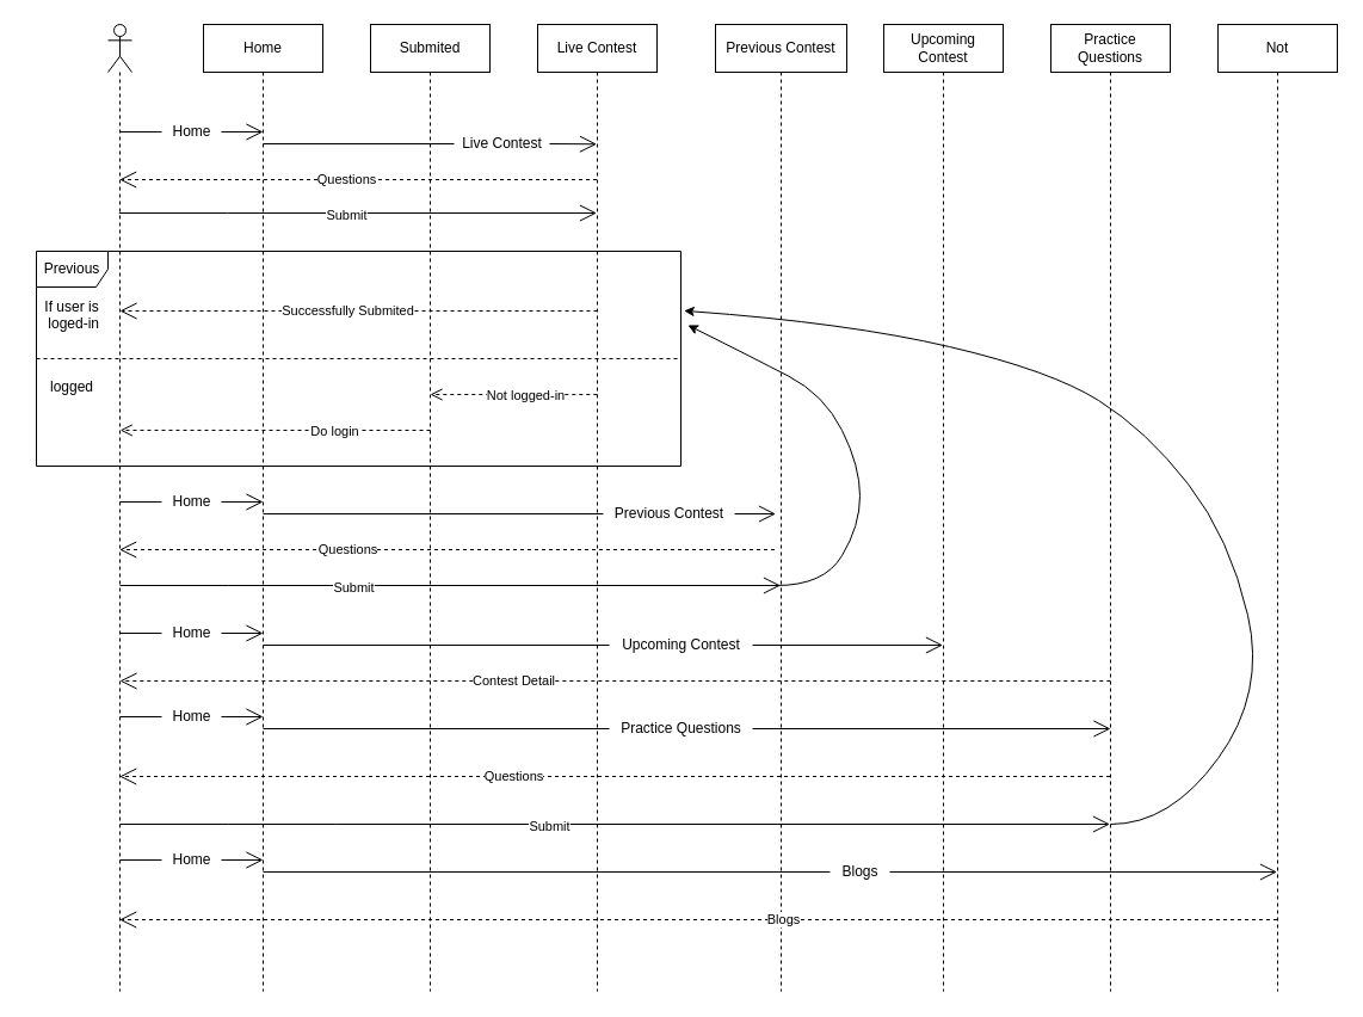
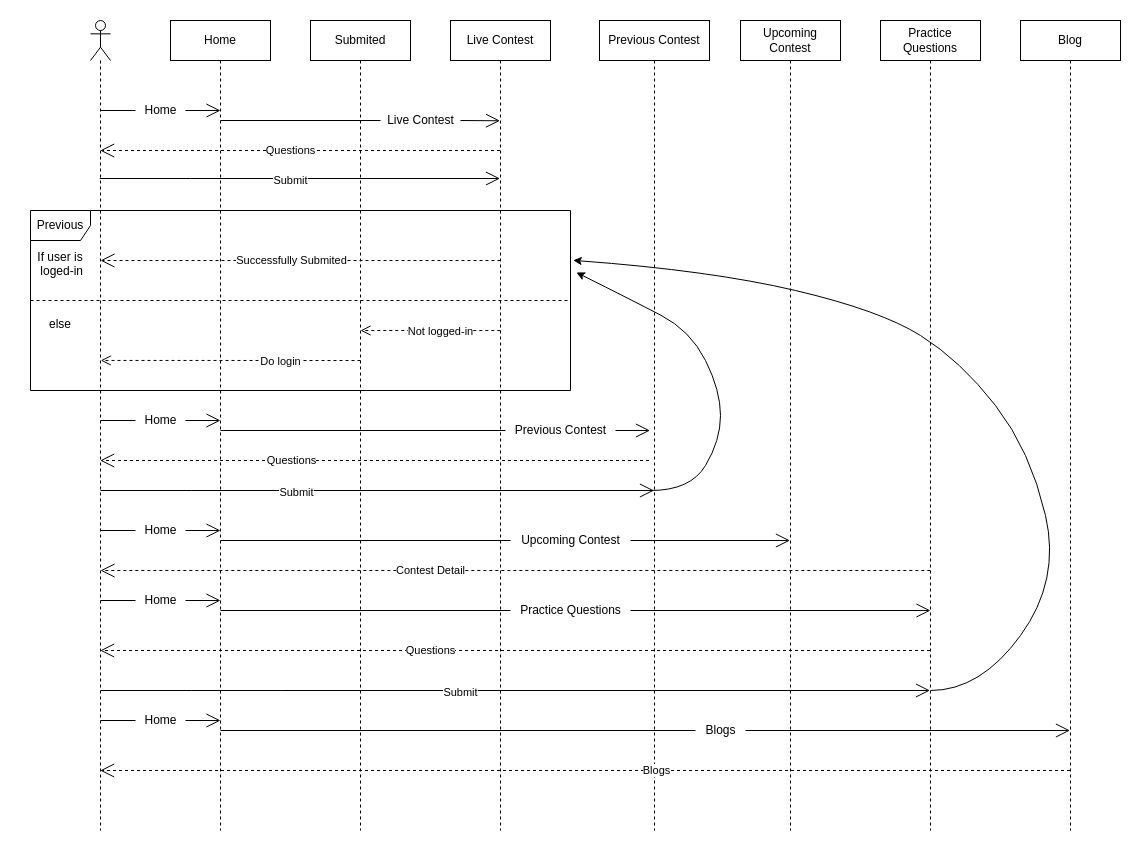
  <mxCell id="0" />
  <mxCell id="1" parent="0" />
  <mxCell id="2" value="Home" style="shape=umlLifeline;perimeter=lifelinePerimeter;whiteSpace=wrap;html=1;container=1;collapsible=0;recursiveResize=0;outlineConnect=0;" vertex="1" parent="1"><mxGeometry x="170" y="20" width="100" height="810" as="geometry" /></mxCell>
  <mxCell id="3" value="Questions" style="endArrow=open;endSize=12;dashed=1;html=1;rounded=0;" edge="1" parent="2"><mxGeometry x="0.048" width="160" relative="1" as="geometry"><mxPoint x="329.5" y="130" as="sourcePoint" /><mxPoint x="-70.333" y="130" as="targetPoint" /><Array as="points"><mxPoint x="140" y="130" /></Array><mxPoint as="offset" /></mxGeometry></mxCell>
  <mxCell id="4" value="" style="shape=umlLifeline;participant=umlActor;perimeter=lifelinePerimeter;whiteSpace=wrap;html=1;container=1;collapsible=0;recursiveResize=0;verticalAlign=top;spacingTop=36;outlineConnect=0;" vertex="1" parent="2"><mxGeometry x="-80" width="20" height="810" as="geometry" /></mxCell>
  <mxCell id="5" value="Live Contest" style="shape=umlLifeline;perimeter=lifelinePerimeter;whiteSpace=wrap;html=1;container=1;collapsible=0;recursiveResize=0;outlineConnect=0;" vertex="1" parent="1"><mxGeometry x="450" y="20" width="100" height="810" as="geometry" /></mxCell>
  <mxCell id="6" value="Contest Detail" style="endArrow=open;endSize=12;dashed=1;html=1;rounded=0;" edge="1" parent="5"><mxGeometry x="0.204" width="160" relative="1" as="geometry"><mxPoint x="479.83" y="550" as="sourcePoint" /><mxPoint x="-350.003" y="550" as="targetPoint" /><Array as="points"><mxPoint x="-39.67" y="550" /><mxPoint x="-229.67" y="550" /></Array><mxPoint as="offset" /></mxGeometry></mxCell>
- <mxCell id="7" value="Not" style="shape=umlLifeline;perimeter=lifelinePerimeter;whiteSpace=wrap;html=1;container=1;collapsible=0;recursiveResize=0;outlineConnect=0;" vertex="1" parent="1"><mxGeometry x="1020" y="20" width="100" height="810" as="geometry" /></mxCell>
+ <mxCell id="7" value="Blog" style="shape=umlLifeline;perimeter=lifelinePerimeter;whiteSpace=wrap;html=1;container=1;collapsible=0;recursiveResize=0;outlineConnect=0;" vertex="1" parent="1"><mxGeometry x="1020" y="20" width="100" height="810" as="geometry" /></mxCell>
  <mxCell id="8" value="Practice Questions" style="shape=umlLifeline;perimeter=lifelinePerimeter;whiteSpace=wrap;html=1;container=1;collapsible=0;recursiveResize=0;outlineConnect=0;" vertex="1" parent="1"><mxGeometry x="880" y="20" width="100" height="810" as="geometry" /></mxCell>
  <mxCell id="9" value="" style="curved=1;endArrow=classic;html=1;rounded=0;entryX=1.005;entryY=0.277;entryDx=0;entryDy=0;entryPerimeter=0;" edge="1" parent="8" target="50"><mxGeometry width="50" height="50" relative="1" as="geometry"><mxPoint x="50" y="670" as="sourcePoint" /><mxPoint x="-320" y="280" as="targetPoint" /><Array as="points"><mxPoint x="100" y="670" /><mxPoint x="180" y="560" /><mxPoint x="150" y="430" /><mxPoint x="80" y="340" /><mxPoint y="290" /><mxPoint x="-170" y="250" /></Array></mxGeometry></mxCell>
  <mxCell id="10" value="Previous Contest" style="shape=umlLifeline;perimeter=lifelinePerimeter;whiteSpace=wrap;html=1;container=1;collapsible=0;recursiveResize=0;outlineConnect=0;" vertex="1" parent="1"><mxGeometry x="599" y="20" width="110" height="810" as="geometry" /></mxCell>
  <mxCell id="11" value="Upcoming Contest" style="shape=umlLifeline;perimeter=lifelinePerimeter;whiteSpace=wrap;html=1;container=1;collapsible=0;recursiveResize=0;outlineConnect=0;" vertex="1" parent="1"><mxGeometry x="740" y="20" width="100" height="810" as="geometry" /></mxCell>
  <mxCell id="12" value="" style="endArrow=open;endFill=1;endSize=12;html=1;rounded=0;startArrow=none;" edge="1" parent="1" source="13"><mxGeometry width="160" relative="1" as="geometry"><mxPoint x="100" y="110" as="sourcePoint" /><mxPoint x="220" y="110" as="targetPoint" /></mxGeometry></mxCell>
  <mxCell id="13" value="Home" style="text;html=1;align=center;verticalAlign=middle;resizable=0;points=[];autosize=1;strokeColor=none;fillColor=none;" vertex="1" parent="1"><mxGeometry x="135" y="100" width="50" height="20" as="geometry" /></mxCell>
  <mxCell id="14" value="" style="endArrow=none;endFill=1;endSize=12;html=1;rounded=0;" edge="1" parent="1" target="13"><mxGeometry width="160" relative="1" as="geometry"><mxPoint x="100" y="110" as="sourcePoint" /><mxPoint x="220" y="110" as="targetPoint" /></mxGeometry></mxCell>
  <mxCell id="15" value="Live Contest" style="text;html=1;align=center;verticalAlign=middle;resizable=0;points=[];autosize=1;strokeColor=none;fillColor=none;" vertex="1" parent="1"><mxGeometry x="380" y="110" width="80" height="20" as="geometry" /></mxCell>
  <mxCell id="16" value="" style="endArrow=none;endFill=1;endSize=12;html=1;rounded=0;" edge="1" target="15" parent="1"><mxGeometry width="160" relative="1" as="geometry"><mxPoint x="220" y="120" as="sourcePoint" /><mxPoint x="340" y="120" as="targetPoint" /></mxGeometry></mxCell>
  <mxCell id="17" value="" style="endArrow=open;endFill=1;endSize=12;html=1;rounded=0;startArrow=none;" edge="1" parent="1"><mxGeometry width="160" relative="1" as="geometry"><mxPoint x="460" y="120" as="sourcePoint" /><mxPoint x="499.5" y="120.28" as="targetPoint" /></mxGeometry></mxCell>
  <mxCell id="18" value="" style="endArrow=none;endFill=1;endSize=12;html=1;rounded=0;" edge="1" target="19" parent="1"><mxGeometry width="160" relative="1" as="geometry"><mxPoint x="100" y="420" as="sourcePoint" /><mxPoint x="220" y="420" as="targetPoint" /></mxGeometry></mxCell>
  <mxCell id="19" value="Home" style="text;html=1;align=center;verticalAlign=middle;resizable=0;points=[];autosize=1;strokeColor=none;fillColor=none;" vertex="1" parent="1"><mxGeometry x="135" y="410" width="50" height="20" as="geometry" /></mxCell>
  <mxCell id="20" value="" style="endArrow=open;endFill=1;endSize=12;html=1;rounded=0;startArrow=none;" edge="1" parent="1"><mxGeometry width="160" relative="1" as="geometry"><mxPoint x="185" y="420" as="sourcePoint" /><mxPoint x="220" y="420" as="targetPoint" /></mxGeometry></mxCell>
  <mxCell id="21" value="" style="endArrow=none;endFill=1;endSize=12;html=1;rounded=0;" edge="1" target="22" parent="1"><mxGeometry width="160" relative="1" as="geometry"><mxPoint x="220" y="430" as="sourcePoint" /><mxPoint x="340" y="430" as="targetPoint" /></mxGeometry></mxCell>
  <mxCell id="22" value="Previous Contest" style="text;html=1;align=center;verticalAlign=middle;resizable=0;points=[];autosize=1;strokeColor=none;fillColor=none;" vertex="1" parent="1"><mxGeometry x="505" y="420" width="110" height="20" as="geometry" /></mxCell>
  <mxCell id="23" value="" style="endArrow=open;endFill=1;endSize=12;html=1;rounded=0;startArrow=none;" edge="1" source="22" parent="1"><mxGeometry width="160" relative="1" as="geometry"><mxPoint x="370" y="430" as="sourcePoint" /><mxPoint x="649.5" y="430" as="targetPoint" /></mxGeometry></mxCell>
  <mxCell id="24" value="Questions" style="endArrow=open;endSize=12;dashed=1;html=1;rounded=0;" edge="1" parent="1"><mxGeometry x="0.306" width="160" relative="1" as="geometry"><mxPoint x="648.5" y="460" as="sourcePoint" /><mxPoint x="99.667" y="460" as="targetPoint" /><Array as="points"><mxPoint x="220" y="460" /></Array><mxPoint as="offset" /></mxGeometry></mxCell>
  <mxCell id="25" value="" style="endArrow=none;endFill=1;endSize=12;html=1;rounded=0;" edge="1" target="26" parent="1"><mxGeometry width="160" relative="1" as="geometry"><mxPoint x="100" y="530" as="sourcePoint" /><mxPoint x="220" y="530" as="targetPoint" /></mxGeometry></mxCell>
  <mxCell id="26" value="Home" style="text;html=1;align=center;verticalAlign=middle;resizable=0;points=[];autosize=1;strokeColor=none;fillColor=none;" vertex="1" parent="1"><mxGeometry x="135" y="520" width="50" height="20" as="geometry" /></mxCell>
  <mxCell id="27" value="" style="endArrow=open;endFill=1;endSize=12;html=1;rounded=0;startArrow=none;" edge="1" parent="1"><mxGeometry width="160" relative="1" as="geometry"><mxPoint x="185" y="530" as="sourcePoint" /><mxPoint x="220" y="530" as="targetPoint" /></mxGeometry></mxCell>
  <mxCell id="28" value="" style="endArrow=none;endFill=1;endSize=12;html=1;rounded=0;" edge="1" target="29" parent="1"><mxGeometry width="160" relative="1" as="geometry"><mxPoint x="220" y="540" as="sourcePoint" /><mxPoint x="340" y="540" as="targetPoint" /></mxGeometry></mxCell>
  <mxCell id="29" value="Upcoming Contest" style="text;html=1;align=center;verticalAlign=middle;resizable=0;points=[];autosize=1;strokeColor=none;fillColor=none;" vertex="1" parent="1"><mxGeometry x="510" y="530" width="120" height="20" as="geometry" /></mxCell>
  <mxCell id="30" value="" style="endArrow=open;endFill=1;endSize=12;html=1;rounded=0;startArrow=none;" edge="1" source="29" parent="1"><mxGeometry width="160" relative="1" as="geometry"><mxPoint x="370" y="540" as="sourcePoint" /><mxPoint x="789.5" y="540" as="targetPoint" /></mxGeometry></mxCell>
  <mxCell id="31" value="" style="endArrow=none;endFill=1;endSize=12;html=1;rounded=0;" edge="1" target="32" parent="1"><mxGeometry width="160" relative="1" as="geometry"><mxPoint x="100" y="600" as="sourcePoint" /><mxPoint x="220" y="600" as="targetPoint" /></mxGeometry></mxCell>
  <mxCell id="32" value="Home" style="text;html=1;align=center;verticalAlign=middle;resizable=0;points=[];autosize=1;strokeColor=none;fillColor=none;" vertex="1" parent="1"><mxGeometry x="135" y="590" width="50" height="20" as="geometry" /></mxCell>
  <mxCell id="33" value="" style="endArrow=open;endFill=1;endSize=12;html=1;rounded=0;startArrow=none;" edge="1" parent="1"><mxGeometry width="160" relative="1" as="geometry"><mxPoint x="185" y="600" as="sourcePoint" /><mxPoint x="220" y="600" as="targetPoint" /></mxGeometry></mxCell>
  <mxCell id="34" value="" style="endArrow=none;endFill=1;endSize=12;html=1;rounded=0;" edge="1" target="35" parent="1"><mxGeometry width="160" relative="1" as="geometry"><mxPoint x="220" y="610" as="sourcePoint" /><mxPoint x="340" y="610" as="targetPoint" /></mxGeometry></mxCell>
  <mxCell id="35" value="Practice Questions" style="text;html=1;align=center;verticalAlign=middle;resizable=0;points=[];autosize=1;strokeColor=none;fillColor=none;" vertex="1" parent="1"><mxGeometry x="510" y="600" width="120" height="20" as="geometry" /></mxCell>
  <mxCell id="36" value="" style="endArrow=open;endFill=1;endSize=12;html=1;rounded=0;startArrow=none;" edge="1" source="35" parent="1"><mxGeometry width="160" relative="1" as="geometry"><mxPoint x="370" y="610" as="sourcePoint" /><mxPoint x="930" y="610" as="targetPoint" /></mxGeometry></mxCell>
  <mxCell id="37" value="Questions" style="endArrow=open;endSize=12;dashed=1;html=1;rounded=0;" edge="1" parent="1"><mxGeometry x="0.204" width="160" relative="1" as="geometry"><mxPoint x="929.5" y="650" as="sourcePoint" /><mxPoint x="99.667" y="650" as="targetPoint" /><Array as="points"><mxPoint x="410" y="650" /><mxPoint x="220" y="650" /></Array><mxPoint as="offset" /></mxGeometry></mxCell>
  <mxCell id="38" value="Home" style="text;html=1;align=center;verticalAlign=middle;resizable=0;points=[];autosize=1;strokeColor=none;fillColor=none;" vertex="1" parent="1"><mxGeometry x="135" y="710" width="50" height="20" as="geometry" /></mxCell>
  <mxCell id="39" value="" style="endArrow=none;endFill=1;endSize=12;html=1;rounded=0;" edge="1" target="38" parent="1"><mxGeometry width="160" relative="1" as="geometry"><mxPoint x="100" y="720" as="sourcePoint" /><mxPoint x="220" y="720" as="targetPoint" /></mxGeometry></mxCell>
  <mxCell id="40" value="" style="endArrow=open;endFill=1;endSize=12;html=1;rounded=0;startArrow=none;" edge="1" parent="1"><mxGeometry width="160" relative="1" as="geometry"><mxPoint x="185" y="720" as="sourcePoint" /><mxPoint x="220" y="720" as="targetPoint" /></mxGeometry></mxCell>
  <mxCell id="41" value="" style="endArrow=none;endFill=1;endSize=12;html=1;rounded=0;" edge="1" target="42" parent="1"><mxGeometry width="160" relative="1" as="geometry"><mxPoint x="220" y="730" as="sourcePoint" /><mxPoint x="340" y="730" as="targetPoint" /></mxGeometry></mxCell>
  <mxCell id="42" value="Blogs" style="text;html=1;align=center;verticalAlign=middle;resizable=0;points=[];autosize=1;strokeColor=none;fillColor=none;" vertex="1" parent="1"><mxGeometry x="695" y="720" width="50" height="20" as="geometry" /></mxCell>
  <mxCell id="43" value="" style="endArrow=open;endFill=1;endSize=12;html=1;rounded=0;startArrow=none;" edge="1" source="42" parent="1"><mxGeometry width="160" relative="1" as="geometry"><mxPoint x="370" y="730" as="sourcePoint" /><mxPoint x="1069.5" y="730" as="targetPoint" /></mxGeometry></mxCell>
  <mxCell id="44" value="Blogs" style="endArrow=open;endSize=12;dashed=1;html=1;rounded=0;" edge="1" parent="1"><mxGeometry x="-0.147" width="160" relative="1" as="geometry"><mxPoint x="1069.5" y="770" as="sourcePoint" /><mxPoint x="99.667" y="770" as="targetPoint" /><Array as="points"><mxPoint x="220" y="770" /></Array><mxPoint as="offset" /></mxGeometry></mxCell>
  <mxCell id="45" value="Submited" style="shape=umlLifeline;perimeter=lifelinePerimeter;whiteSpace=wrap;html=1;container=1;collapsible=0;recursiveResize=0;outlineConnect=0;" vertex="1" parent="1"><mxGeometry x="310" y="20" width="100" height="810" as="geometry" /></mxCell>
  <mxCell id="46" value="" style="endArrow=open;endFill=1;endSize=12;html=1;rounded=0;startArrow=none;" edge="1" parent="45" target="8"><mxGeometry width="160" relative="1" as="geometry"><mxPoint x="-209.996" y="670" as="sourcePoint" /><mxPoint x="343.5" y="670" as="targetPoint" /><Array as="points"><mxPoint x="-119.32" y="670" /><mxPoint x="-29.32" y="670" /></Array></mxGeometry></mxCell>
  <mxCell id="47" value="Submit" style="edgeLabel;html=1;align=center;verticalAlign=middle;resizable=0;points=[];" vertex="1" connectable="0" parent="46"><mxGeometry x="0.191" y="-1" relative="1" as="geometry"><mxPoint x="-135" as="offset" /></mxGeometry></mxCell>
  <mxCell id="48" value="" style="endArrow=open;endFill=1;endSize=12;html=1;rounded=0;startArrow=none;" edge="1" parent="1" target="5"><mxGeometry width="160" relative="1" as="geometry"><mxPoint x="99.324" y="178" as="sourcePoint" /><mxPoint x="359.5" y="178" as="targetPoint" /><Array as="points"><mxPoint x="190" y="178" /><mxPoint x="280" y="178" /></Array></mxGeometry></mxCell>
  <mxCell id="49" value="Submit" style="edgeLabel;html=1;align=center;verticalAlign=middle;resizable=0;points=[];" vertex="1" connectable="0" parent="48"><mxGeometry x="0.191" y="-1" relative="1" as="geometry"><mxPoint x="-48" as="offset" /></mxGeometry></mxCell>
  <mxCell id="50" value="Previous" style="shape=umlFrame;whiteSpace=wrap;html=1;" vertex="1" parent="1"><mxGeometry x="30" y="210" width="540" height="180" as="geometry" /></mxCell>
  <mxCell id="51" value="" style="endArrow=none;dashed=1;html=1;rounded=0;" edge="1" parent="1"><mxGeometry width="50" height="50" relative="1" as="geometry"><mxPoint x="30" y="300" as="sourcePoint" /><mxPoint x="570" y="300" as="targetPoint" /><Array as="points"><mxPoint x="30" y="300" /></Array></mxGeometry></mxCell>
  <mxCell id="52" value="If user is&#10; loged-in" style="text;align=center;fontStyle=0;verticalAlign=middle;spacingLeft=3;spacingRight=3;strokeColor=none;rotatable=0;points=[[0,0.5],[1,0.5]];portConstraint=eastwest;" vertex="1" parent="1"><mxGeometry x="20" y="250" width="80" height="26" as="geometry" /></mxCell>
- <mxCell id="53" value="logged" style="text;align=center;fontStyle=0;verticalAlign=middle;spacingLeft=3;spacingRight=3;strokeColor=none;rotatable=0;points=[[0,0.5],[1,0.5]];portConstraint=eastwest;" vertex="1" parent="1"><mxGeometry x="20" y="310" width="80" height="26" as="geometry" /></mxCell>
+ <mxCell id="53" value="else" style="text;align=center;fontStyle=0;verticalAlign=middle;spacingLeft=3;spacingRight=3;strokeColor=none;rotatable=0;points=[[0,0.5],[1,0.5]];portConstraint=eastwest;" vertex="1" parent="1"><mxGeometry x="20" y="310" width="80" height="26" as="geometry" /></mxCell>
  <mxCell id="54" value="Successfully Submited" style="endArrow=open;endSize=12;dashed=1;html=1;rounded=0;" edge="1" parent="1"><mxGeometry x="0.05" width="160" relative="1" as="geometry"><mxPoint x="500" y="260" as="sourcePoint" /><mxPoint x="100" y="260" as="targetPoint" /><Array as="points" /><mxPoint x="1" as="offset" /></mxGeometry></mxCell>
  <mxCell id="55" value="Do login" style="html=1;verticalAlign=bottom;endArrow=open;dashed=1;endSize=8;rounded=0;entryX=0.13;entryY=0.833;entryDx=0;entryDy=0;entryPerimeter=0;" edge="1" parent="1" target="50"><mxGeometry x="-0.384" y="10" relative="1" as="geometry"><mxPoint x="360" y="360" as="sourcePoint" /><mxPoint x="280" y="360" as="targetPoint" /><mxPoint as="offset" /></mxGeometry></mxCell>
  <mxCell id="56" value="Not logged-in" style="html=1;verticalAlign=bottom;endArrow=open;dashed=1;endSize=8;rounded=0;" edge="1" parent="1"><mxGeometry x="-0.145" y="10" relative="1" as="geometry"><mxPoint x="499.8" y="330.06" as="sourcePoint" /><mxPoint x="360" y="330" as="targetPoint" /><mxPoint as="offset" /></mxGeometry></mxCell>
  <mxCell id="57" value="" style="endArrow=open;endFill=1;endSize=12;html=1;rounded=0;startArrow=none;" edge="1" parent="1" target="10"><mxGeometry width="160" relative="1" as="geometry"><mxPoint x="100.004" y="490" as="sourcePoint" /><mxPoint x="500.18" y="490" as="targetPoint" /><Array as="points"><mxPoint x="190.68" y="490" /><mxPoint x="280.68" y="490" /></Array></mxGeometry></mxCell>
  <mxCell id="58" value="Submit" style="edgeLabel;html=1;align=center;verticalAlign=middle;resizable=0;points=[];" vertex="1" connectable="0" parent="57"><mxGeometry x="0.191" y="-1" relative="1" as="geometry"><mxPoint x="-135" as="offset" /></mxGeometry></mxCell>
  <mxCell id="59" value="" style="curved=1;endArrow=classic;html=1;rounded=0;entryX=1.011;entryY=0.344;entryDx=0;entryDy=0;entryPerimeter=0;" edge="1" parent="1" target="50"><mxGeometry width="50" height="50" relative="1" as="geometry"><mxPoint x="650" y="490" as="sourcePoint" /><mxPoint x="570" y="299" as="targetPoint" /><Array as="points"><mxPoint x="690" y="490" /><mxPoint x="720" y="440" /><mxPoint x="720" y="390" /><mxPoint x="690" y="330" /><mxPoint x="630" y="299" /></Array></mxGeometry></mxCell>
